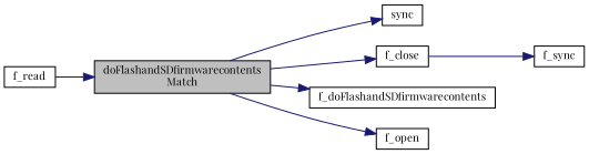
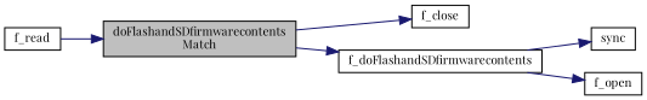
  digraph {
    fontname="Playfair Display"
    rankdir=LR
    node [color=black fillcolor=white fontname="Playfair Display" fontsize=10 shape=record style=filled]
    edge [color=midnightblue fontname="Playfair Display" fontsize=10 labelfontname=Helvetica labelfontsize=10 style=solid]
    n1 [fillcolor=grey75 fontcolor=black height=0.2 label="doFlashandSDfirmwarecontents\lMatch" width=0.4]
    n2 [height=0.2 label=sync width=0.4]
    n3 [height=0.2 label=f_close width=0.4]
    n4 [height=0.2 label=f_doFlashandSDfirmwarecontents width=0.4]
    n5 [height=0.2 label=f_open width=0.4]
-   n6 [height=0.2 label=f_sync width=0.4]
    n7 [height=0.2 label=f_read width=0.4]
-   n1 -> n2
+   n4 -> n2
    n1 -> n3
    n1 -> n4
-   n1 -> n5
-   n3 -> n6
+   n4 -> n5
    n7 -> n1
  }
